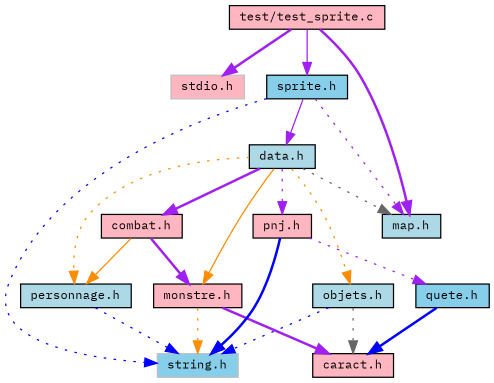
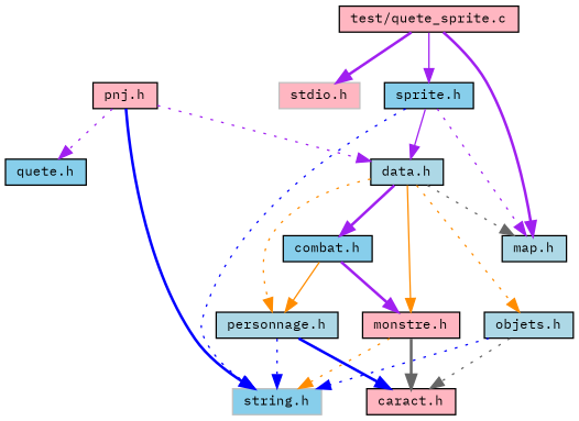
  digraph {
    fontname="IBM Plex Mono"
    node [color=black fillcolor=lightpink fontname="IBM Plex Mono" fontsize=10 shape=record style=filled]
    edge [color=purple fontname="IBM Plex Mono" fontsize=10 labelfontname=Helvetica labelfontsize=10 style=dotted]
-   n1 [fontcolor=black height=0.2 label="test/test_sprite.c" width=0.4]
+   n1 [fontcolor=black height=0.2 label="test/quete_sprite.c" width=0.4]
    n2 [color=grey75 height=0.2 label="stdio.h" width=0.4]
    n3 [fillcolor=skyblue height=0.2 label="sprite.h" width=0.4]
    n4 [fillcolor=lightblue height=0.2 label="map.h" width=0.4]
    n5 [color=grey75 fillcolor=skyblue height=0.2 label="string.h" width=0.4]
    n6 [fillcolor=lightblue height=0.2 label="data.h" width=0.4]
    n7 [fillcolor=lightblue height=0.2 label="personnage.h" width=0.4]
    n8 [height=0.2 label="monstre.h" width=0.4]
-   n9 [height=0.2 label="combat.h" width=0.4]
+   n9 [fillcolor=skyblue height=0.2 label="combat.h" width=0.4]
    n10 [fillcolor=lightblue height=0.2 label="objets.h" width=0.4]
    n11 [height=0.2 label="pnj.h" width=0.4]
    n12 [height=0.2 label="caract.h" width=0.4]
    n13 [fillcolor=skyblue height=0.2 label="quete.h" width=0.4]
    n1 -> n2 [style=bold]
    n1 -> n3 [style=solid]
    n1 -> n4 [style=bold]
    n3 -> n4
    n3 -> n5 [color=blue]
    n3 -> n6 [style=solid]
    n6 -> n4 [color=gray40]
    n6 -> n7 [color=darkorange]
    n6 -> n8 [color=darkorange style=solid]
    n6 -> n9 [style=bold]
    n6 -> n10 [color=darkorange]
-   n6 -> n11
+   n11 -> n6
    n7 -> n5 [color=blue]
-   n13 -> n12 [color=blue style=bold]
+   n7 -> n12 [color=blue style=bold]
    n8 -> n5 [color=darkorange]
-   n8 -> n12 [style=bold]
+   n8 -> n12 [color=gray40 style=bold]
    n9 -> n7 [color=darkorange style=solid]
    n9 -> n8 [style=bold]
    n10 -> n5 [color=blue]
    n10 -> n12 [color=gray40]
    n11 -> n5 [color=blue style=bold]
    n11 -> n13
  }
